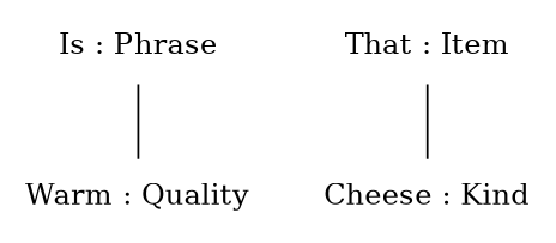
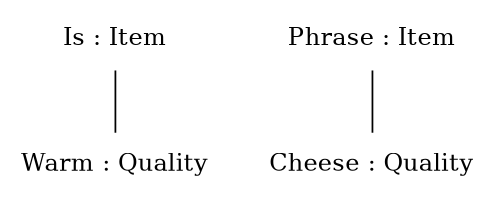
  graph {
    node [shape=plaintext style=solid]
    edge [style=solid]
-   n1 [label="Is : Phrase"]
+   n1 [label="Is : Item"]
    n2 [label="Warm : Quality"]
-   n3 [label="That : Item"]
-   n4 [label="Cheese : Kind"]
+   n3 [label="Phrase : Item"]
+   n4 [label="Cheese : Quality"]
    n1 -- n2
    n3 -- n4
  }
